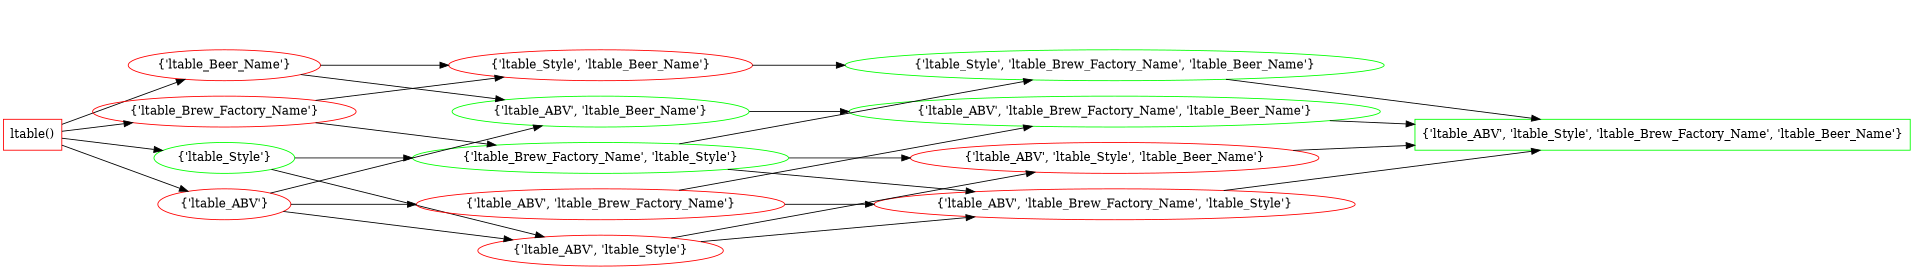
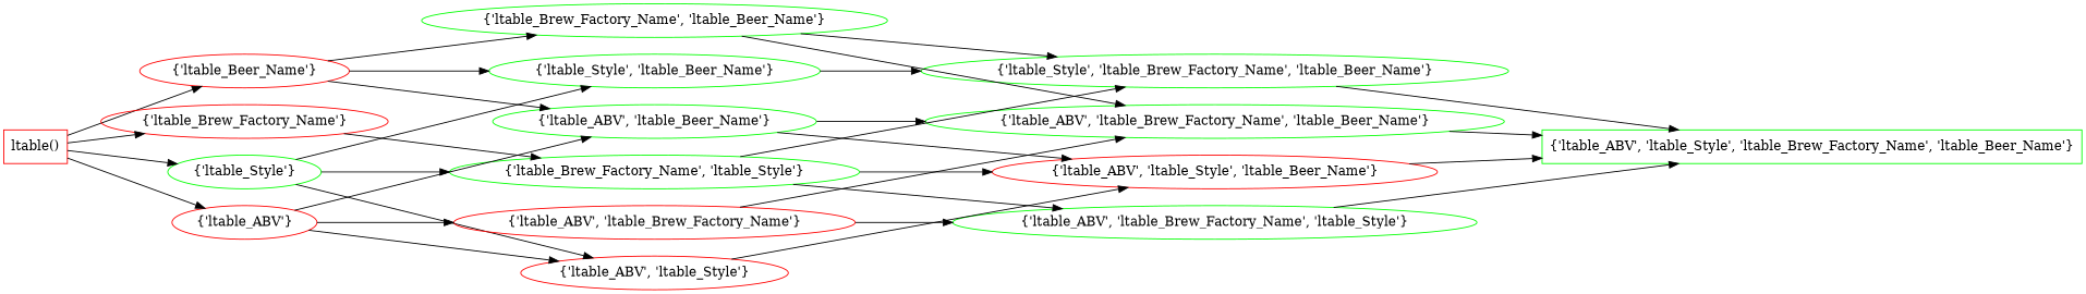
  digraph {
    rankdir=LR
    splines=line
    node [color=green]
    "{'ltable_ABV', 'ltable_Style', 'ltable_Brew_Factory_Name', 'ltable_Beer_Name'}" [shape=box]
    n2 [color=red label="ltable()" shape=box]
    "{'ltable_Beer_Name'}" [color=red]
    "{'ltable_Brew_Factory_Name'}" [color=red]
    "{'ltable_Style'}"
    "{'ltable_ABV'}" [color=red]
-   "{'ltable_Style', 'ltable_Beer_Name'}" [color=red]
+   "{'ltable_Brew_Factory_Name', 'ltable_Beer_Name'}"
+   "{'ltable_Style', 'ltable_Beer_Name'}"
    "{'ltable_ABV', 'ltable_Beer_Name'}"
    "{'ltable_Brew_Factory_Name', 'ltable_Style'}"
    "{'ltable_ABV', 'ltable_Style'}" [color=red]
    "{'ltable_ABV', 'ltable_Brew_Factory_Name'}" [color=red]
    "{'ltable_Style', 'ltable_Brew_Factory_Name', 'ltable_Beer_Name'}"
    "{'ltable_ABV', 'ltable_Brew_Factory_Name', 'ltable_Beer_Name'}"
    "{'ltable_ABV', 'ltable_Style', 'ltable_Beer_Name'}" [color=red]
-   "{'ltable_ABV', 'ltable_Brew_Factory_Name', 'ltable_Style'}" [color=red]
+   "{'ltable_ABV', 'ltable_Brew_Factory_Name', 'ltable_Style'}"
    n2 -> "{'ltable_Beer_Name'}"
    n2 -> "{'ltable_Brew_Factory_Name'}"
    n2 -> "{'ltable_Style'}"
    n2 -> "{'ltable_ABV'}"
+   "{'ltable_Beer_Name'}" -> "{'ltable_Brew_Factory_Name', 'ltable_Beer_Name'}"
    "{'ltable_Beer_Name'}" -> "{'ltable_Style', 'ltable_Beer_Name'}"
    "{'ltable_Beer_Name'}" -> "{'ltable_ABV', 'ltable_Beer_Name'}"
    "{'ltable_Brew_Factory_Name'}" -> "{'ltable_Brew_Factory_Name', 'ltable_Style'}"
-   "{'ltable_Brew_Factory_Name'}" -> "{'ltable_Style', 'ltable_Beer_Name'}"
+   "{'ltable_Style'}" -> "{'ltable_Style', 'ltable_Beer_Name'}"
    "{'ltable_Style'}" -> "{'ltable_Brew_Factory_Name', 'ltable_Style'}"
    "{'ltable_Style'}" -> "{'ltable_ABV', 'ltable_Style'}"
    "{'ltable_ABV'}" -> "{'ltable_ABV', 'ltable_Beer_Name'}"
    "{'ltable_ABV'}" -> "{'ltable_ABV', 'ltable_Style'}"
    "{'ltable_ABV'}" -> "{'ltable_ABV', 'ltable_Brew_Factory_Name'}"
+   "{'ltable_Brew_Factory_Name', 'ltable_Beer_Name'}" -> "{'ltable_Style', 'ltable_Brew_Factory_Name', 'ltable_Beer_Name'}"
+   "{'ltable_Brew_Factory_Name', 'ltable_Beer_Name'}" -> "{'ltable_ABV', 'ltable_Brew_Factory_Name', 'ltable_Beer_Name'}"
    "{'ltable_Style', 'ltable_Beer_Name'}" -> "{'ltable_Style', 'ltable_Brew_Factory_Name', 'ltable_Beer_Name'}"
    "{'ltable_ABV', 'ltable_Beer_Name'}" -> "{'ltable_ABV', 'ltable_Brew_Factory_Name', 'ltable_Beer_Name'}"
+   "{'ltable_ABV', 'ltable_Beer_Name'}" -> "{'ltable_ABV', 'ltable_Style', 'ltable_Beer_Name'}"
    "{'ltable_Brew_Factory_Name', 'ltable_Style'}" -> "{'ltable_Style', 'ltable_Brew_Factory_Name', 'ltable_Beer_Name'}"
    "{'ltable_Brew_Factory_Name', 'ltable_Style'}" -> "{'ltable_ABV', 'ltable_Style', 'ltable_Beer_Name'}"
    "{'ltable_Brew_Factory_Name', 'ltable_Style'}" -> "{'ltable_ABV', 'ltable_Brew_Factory_Name', 'ltable_Style'}"
    "{'ltable_ABV', 'ltable_Style'}" -> "{'ltable_ABV', 'ltable_Style', 'ltable_Beer_Name'}"
-   "{'ltable_ABV', 'ltable_Style'}" -> "{'ltable_ABV', 'ltable_Brew_Factory_Name', 'ltable_Style'}"
    "{'ltable_ABV', 'ltable_Brew_Factory_Name'}" -> "{'ltable_ABV', 'ltable_Brew_Factory_Name', 'ltable_Beer_Name'}"
    "{'ltable_ABV', 'ltable_Brew_Factory_Name'}" -> "{'ltable_ABV', 'ltable_Brew_Factory_Name', 'ltable_Style'}"
    "{'ltable_Style', 'ltable_Brew_Factory_Name', 'ltable_Beer_Name'}" -> "{'ltable_ABV', 'ltable_Style', 'ltable_Brew_Factory_Name', 'ltable_Beer_Name'}"
    "{'ltable_ABV', 'ltable_Brew_Factory_Name', 'ltable_Beer_Name'}" -> "{'ltable_ABV', 'ltable_Style', 'ltable_Brew_Factory_Name', 'ltable_Beer_Name'}"
    "{'ltable_ABV', 'ltable_Style', 'ltable_Beer_Name'}" -> "{'ltable_ABV', 'ltable_Style', 'ltable_Brew_Factory_Name', 'ltable_Beer_Name'}"
    "{'ltable_ABV', 'ltable_Brew_Factory_Name', 'ltable_Style'}" -> "{'ltable_ABV', 'ltable_Style', 'ltable_Brew_Factory_Name', 'ltable_Beer_Name'}"
  }
